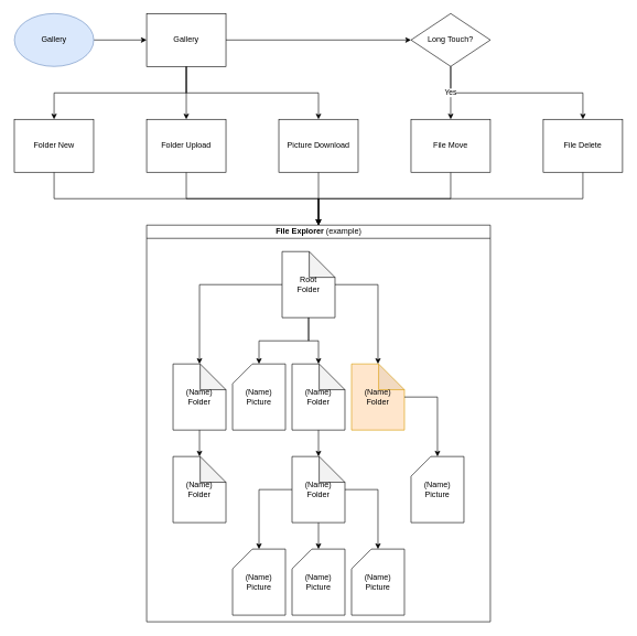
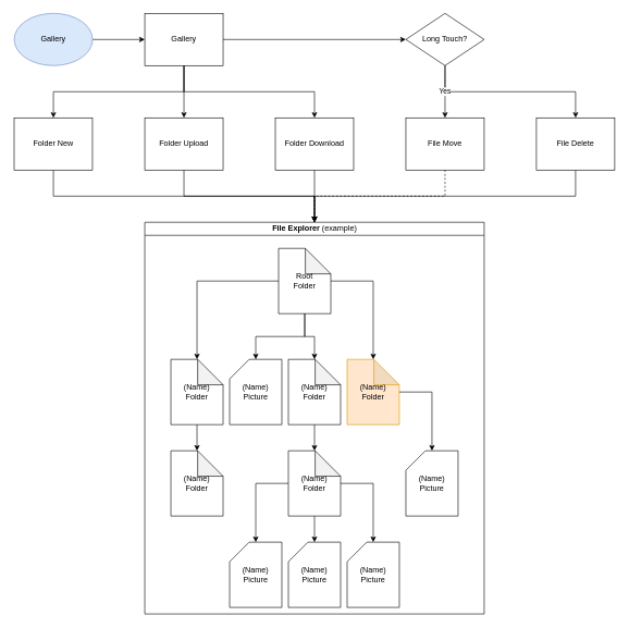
  <mxCell id="0" />
  <mxCell id="1" parent="0" />
  <mxCell id="2" value="" style="edgeStyle=orthogonalEdgeStyle;rounded=0;orthogonalLoop=1;jettySize=auto;html=1;" edge="1" parent="1" source="5" target="11"><mxGeometry relative="1" as="geometry"><Array as="points"><mxPoint x="281" y="140" /><mxPoint x="481" y="140" /></Array></mxGeometry></mxCell>
  <mxCell id="3" value="" style="edgeStyle=orthogonalEdgeStyle;rounded=0;orthogonalLoop=1;jettySize=auto;html=1;" edge="1" parent="1" source="5" target="13"><mxGeometry relative="1" as="geometry" /></mxCell>
  <mxCell id="4" value="" style="edgeStyle=orthogonalEdgeStyle;rounded=0;orthogonalLoop=1;jettySize=auto;html=1;" edge="1" parent="1" source="5" target="43"><mxGeometry relative="1" as="geometry"><mxPoint x="481" y="180" as="targetPoint" /><Array as="points"><mxPoint x="281" y="140" /><mxPoint x="81" y="140" /></Array></mxGeometry></mxCell>
  <mxCell id="5" value="Gallery" style="rounded=0;whiteSpace=wrap;html=1;fontFamily=Helvetica;fontSize=12;fontColor=#000000;align=center;strokeColor=#000000;fillColor=#ffffff;" vertex="1" parent="1"><mxGeometry x="221" y="20" width="120" height="80" as="geometry" /></mxCell>
  <mxCell id="6" value="" style="edgeStyle=orthogonalEdgeStyle;rounded=0;orthogonalLoop=1;jettySize=auto;html=1;" edge="1" parent="1" source="5" target="20"><mxGeometry relative="1" as="geometry"><Array as="points"><mxPoint x="281" y="120" /><mxPoint x="281" y="120" /></Array></mxGeometry></mxCell>
  <mxCell id="7" value="" style="edgeStyle=orthogonalEdgeStyle;rounded=0;orthogonalLoop=1;jettySize=auto;html=1;" edge="1" parent="1" source="8" target="5"><mxGeometry relative="1" as="geometry" /></mxCell>
  <mxCell id="8" value="Gallery" style="ellipse;whiteSpace=wrap;html=1;aspect=fixed;fontFamily=Helvetica;fontSize=12;align=center;strokeColor=#6c8ebf;fillColor=#dae8fc;" vertex="1" parent="1"><mxGeometry x="21" y="20" width="120" height="80" as="geometry" /></mxCell>
  <mxCell id="9" value="" style="edgeStyle=orthogonalEdgeStyle;rounded=0;orthogonalLoop=1;jettySize=auto;html=1;exitX=0.5;exitY=1;exitDx=0;exitDy=0;" edge="1" parent="1" target="21"><mxGeometry x="-0.221" relative="1" as="geometry"><mxPoint x="81" y="260" as="sourcePoint" /><mxPoint x="641" y="460" as="targetPoint" /><Array as="points"><mxPoint x="81" y="300" /><mxPoint x="481" y="300" /></Array><mxPoint as="offset" /></mxGeometry></mxCell>
  <mxCell id="10" value="" style="edgeStyle=orthogonalEdgeStyle;rounded=0;orthogonalLoop=1;jettySize=auto;html=1;endArrow=open;" edge="1" parent="1" source="11" target="21"><mxGeometry relative="1" as="geometry" /></mxCell>
- <mxCell id="11" value="Picture Download" style="rounded=0;whiteSpace=wrap;html=1;fontFamily=Helvetica;fontSize=12;fontColor=#000000;align=center;strokeColor=#000000;fillColor=#ffffff;" vertex="1" parent="1"><mxGeometry x="421" y="180" width="120" height="80" as="geometry" /></mxCell>
+ <mxCell id="11" value="Folder Download" style="rounded=0;whiteSpace=wrap;html=1;fontFamily=Helvetica;fontSize=12;fontColor=#000000;align=center;strokeColor=#000000;fillColor=#ffffff;" vertex="1" parent="1"><mxGeometry x="421" y="180" width="120" height="80" as="geometry" /></mxCell>
  <mxCell id="12" value="" style="edgeStyle=orthogonalEdgeStyle;rounded=0;orthogonalLoop=1;jettySize=auto;html=1;" edge="1" parent="1" source="13" target="16"><mxGeometry relative="1" as="geometry" /></mxCell>
  <mxCell id="13" value="Long Touch?" style="rhombus;whiteSpace=wrap;html=1;fontFamily=Helvetica;fontSize=12;fontColor=#000000;align=center;strokeColor=#000000;fillColor=#ffffff;" vertex="1" parent="1"><mxGeometry x="621" y="20" width="120" height="80" as="geometry" /></mxCell>
  <mxCell id="14" value="Yes" style="edgeStyle=orthogonalEdgeStyle;rounded=0;orthogonalLoop=1;jettySize=auto;html=1;" edge="1" parent="1" source="13" target="18"><mxGeometry x="-0.714" relative="1" as="geometry"><Array as="points"><mxPoint x="681" y="140" /><mxPoint x="881" y="140" /></Array><mxPoint as="offset" /></mxGeometry></mxCell>
- <mxCell id="15" value="" style="edgeStyle=orthogonalEdgeStyle;rounded=0;orthogonalLoop=1;jettySize=auto;html=1;" edge="1" parent="1" source="16" target="21"><mxGeometry relative="1" as="geometry" /></mxCell>
+ <mxCell id="15" value="" style="edgeStyle=orthogonalEdgeStyle;rounded=0;orthogonalLoop=1;jettySize=auto;html=1;dashed=1;" edge="1" parent="1" source="16" target="21"><mxGeometry relative="1" as="geometry" /></mxCell>
  <mxCell id="16" value="File Move" style="rounded=0;whiteSpace=wrap;html=1;fontFamily=Helvetica;fontSize=12;fontColor=#000000;align=center;strokeColor=#000000;fillColor=#ffffff;" vertex="1" parent="1"><mxGeometry x="621" y="180" width="120" height="80" as="geometry" /></mxCell>
  <mxCell id="17" value="" style="edgeStyle=orthogonalEdgeStyle;rounded=0;orthogonalLoop=1;jettySize=auto;html=1;" edge="1" parent="1" source="18" target="21"><mxGeometry relative="1" as="geometry"><mxPoint x="881" y="340" as="targetPoint" /><Array as="points"><mxPoint x="881" y="300" /><mxPoint x="481" y="300" /></Array></mxGeometry></mxCell>
  <mxCell id="18" value="File Delete" style="rounded=0;whiteSpace=wrap;html=1;fontFamily=Helvetica;fontSize=12;fontColor=#000000;align=center;strokeColor=#000000;fillColor=#ffffff;" vertex="1" parent="1"><mxGeometry x="821" y="180" width="120" height="80" as="geometry" /></mxCell>
  <mxCell id="19" value="" style="edgeStyle=orthogonalEdgeStyle;rounded=0;orthogonalLoop=1;jettySize=auto;html=1;" edge="1" parent="1" source="20" target="21"><mxGeometry relative="1" as="geometry" /></mxCell>
  <mxCell id="20" value="Folder Upload" style="rounded=0;whiteSpace=wrap;html=1;fontFamily=Helvetica;fontSize=12;fontColor=#000000;align=center;strokeColor=#000000;fillColor=#ffffff;" vertex="1" parent="1"><mxGeometry x="221" y="180" width="120" height="80" as="geometry" /></mxCell>
  <mxCell id="21" value="File Explorer&amp;nbsp;&lt;span style=&quot;font-weight: normal&quot;&gt;(example)&lt;/span&gt;" style="swimlane;html=1;startSize=20;horizontal=1;containerType=tree;" vertex="1" parent="1"><mxGeometry x="221" y="340" width="520" height="600" as="geometry" /></mxCell>
  <mxCell id="22" value="Root&lt;br&gt;Folder" style="shape=note;whiteSpace=wrap;html=1;backgroundOutline=1;darkOpacity=0.05;size=39;" vertex="1" parent="21"><mxGeometry x="205" y="40" width="80" height="100" as="geometry" /></mxCell>
  <mxCell id="23" value="" style="edgeStyle=orthogonalEdgeStyle;rounded=0;orthogonalLoop=1;jettySize=auto;html=1;" edge="1" target="24" source="22" parent="21"><mxGeometry relative="1" as="geometry"><mxPoint x="280" y="310.0" as="sourcePoint" /></mxGeometry></mxCell>
  <mxCell id="24" value="&lt;span style=&quot;white-space: normal&quot;&gt;(Name)&lt;/span&gt;&lt;br style=&quot;white-space: normal&quot;&gt;&lt;span style=&quot;white-space: normal&quot;&gt;Folder&lt;/span&gt;" style="shape=note;whiteSpace=wrap;html=1;backgroundOutline=1;darkOpacity=0.05;size=39;fillColor=#ffe6cc;strokeColor=#d79b00;" vertex="1" parent="21"><mxGeometry x="310" y="210" width="80" height="100" as="geometry" /></mxCell>
  <mxCell id="25" value="" style="edgeStyle=orthogonalEdgeStyle;rounded=0;orthogonalLoop=1;jettySize=auto;html=1;" edge="1" target="26" source="24" parent="21"><mxGeometry relative="1" as="geometry"><mxPoint x="370" y="490" as="sourcePoint" /></mxGeometry></mxCell>
  <mxCell id="26" value="&lt;span style=&quot;white-space: normal&quot;&gt;(Name)&lt;/span&gt;&lt;br style=&quot;white-space: normal&quot;&gt;&lt;span style=&quot;white-space: normal&quot;&gt;Picture&lt;/span&gt;" style="shape=card;whiteSpace=wrap;html=1;fontFamily=Helvetica;fontSize=12;fontColor=#000000;align=center;strokeColor=#000000;fillColor=#ffffff;" vertex="1" parent="21"><mxGeometry x="400" y="350" width="80" height="100" as="geometry" /></mxCell>
  <mxCell id="27" value="" style="edgeStyle=orthogonalEdgeStyle;rounded=0;orthogonalLoop=1;jettySize=auto;html=1;" edge="1" target="28" source="22" parent="21"><mxGeometry relative="1" as="geometry"><mxPoint x="240" y="259.882" as="sourcePoint" /></mxGeometry></mxCell>
  <mxCell id="28" value="(Name)&lt;br&gt;Folder" style="shape=note;whiteSpace=wrap;html=1;backgroundOutline=1;darkOpacity=0.05;size=39;" vertex="1" parent="21"><mxGeometry x="40" y="210" width="80" height="100" as="geometry" /></mxCell>
  <mxCell id="29" value="" style="edgeStyle=orthogonalEdgeStyle;rounded=0;orthogonalLoop=1;jettySize=auto;html=1;" edge="1" target="30" source="28" parent="21"><mxGeometry relative="1" as="geometry"><mxPoint x="240" y="259.882" as="sourcePoint" /></mxGeometry></mxCell>
  <mxCell id="30" value="&lt;span style=&quot;white-space: normal&quot;&gt;(Name)&lt;/span&gt;&lt;br style=&quot;white-space: normal&quot;&gt;&lt;span style=&quot;white-space: normal&quot;&gt;Folder&lt;/span&gt;" style="shape=note;whiteSpace=wrap;html=1;backgroundOutline=1;darkOpacity=0.05;size=39;" vertex="1" parent="21"><mxGeometry x="40" y="350" width="80" height="100" as="geometry" /></mxCell>
  <mxCell id="31" value="" style="edgeStyle=orthogonalEdgeStyle;rounded=0;orthogonalLoop=1;jettySize=auto;html=1;" edge="1" target="32" source="22" parent="21"><mxGeometry relative="1" as="geometry"><mxPoint x="320" y="259.833" as="sourcePoint" /></mxGeometry></mxCell>
  <mxCell id="32" value="&lt;span style=&quot;white-space: normal&quot;&gt;(Name)&lt;/span&gt;&lt;br style=&quot;white-space: normal&quot;&gt;&lt;span style=&quot;white-space: normal&quot;&gt;Folder&lt;/span&gt;" style="shape=note;whiteSpace=wrap;html=1;backgroundOutline=1;darkOpacity=0.05;size=39;" vertex="1" parent="21"><mxGeometry x="220" y="210" width="80" height="100" as="geometry" /></mxCell>
  <mxCell id="33" value="" style="edgeStyle=orthogonalEdgeStyle;rounded=0;orthogonalLoop=1;jettySize=auto;html=1;" edge="1" target="34" source="22" parent="21"><mxGeometry relative="1" as="geometry"><mxPoint x="280" y="310.0" as="sourcePoint" /></mxGeometry></mxCell>
  <mxCell id="34" value="(Name)&lt;br&gt;Picture" style="shape=card;whiteSpace=wrap;html=1;fontFamily=Helvetica;fontSize=12;fontColor=#000000;align=center;strokeColor=#000000;fillColor=#ffffff;" vertex="1" parent="21"><mxGeometry x="130" y="210" width="80" height="100" as="geometry" /></mxCell>
  <mxCell id="35" value="" style="edgeStyle=orthogonalEdgeStyle;rounded=0;orthogonalLoop=1;jettySize=auto;html=1;" edge="1" target="36" source="32" parent="21"><mxGeometry relative="1" as="geometry"><mxPoint x="280" y="310.0" as="sourcePoint" /></mxGeometry></mxCell>
  <mxCell id="36" value="&lt;span style=&quot;white-space: normal&quot;&gt;(Name)&lt;/span&gt;&lt;br style=&quot;white-space: normal&quot;&gt;&lt;span style=&quot;white-space: normal&quot;&gt;Folder&lt;/span&gt;" style="shape=note;whiteSpace=wrap;html=1;backgroundOutline=1;darkOpacity=0.05;size=39;" vertex="1" parent="21"><mxGeometry x="220" y="350" width="80" height="100" as="geometry" /></mxCell>
  <mxCell id="37" value="" style="edgeStyle=orthogonalEdgeStyle;rounded=0;orthogonalLoop=1;jettySize=auto;html=1;" edge="1" target="38" source="36" parent="21"><mxGeometry relative="1" as="geometry"><mxPoint x="280" y="490" as="sourcePoint" /></mxGeometry></mxCell>
  <mxCell id="38" value="&lt;span style=&quot;white-space: normal&quot;&gt;(Name)&lt;/span&gt;&lt;br style=&quot;white-space: normal&quot;&gt;&lt;span style=&quot;white-space: normal&quot;&gt;Picture&lt;/span&gt;" style="shape=card;whiteSpace=wrap;html=1;fontFamily=Helvetica;fontSize=12;fontColor=#000000;align=center;strokeColor=#000000;fillColor=#ffffff;" vertex="1" parent="21"><mxGeometry x="220" y="490" width="80" height="100" as="geometry" /></mxCell>
  <mxCell id="39" value="" style="edgeStyle=orthogonalEdgeStyle;rounded=0;orthogonalLoop=1;jettySize=auto;html=1;" edge="1" target="40" source="36" parent="21"><mxGeometry relative="1" as="geometry"><mxPoint x="280" y="630" as="sourcePoint" /></mxGeometry></mxCell>
  <mxCell id="40" value="&lt;span style=&quot;white-space: normal&quot;&gt;(Name)&lt;/span&gt;&lt;br style=&quot;white-space: normal&quot;&gt;&lt;span style=&quot;white-space: normal&quot;&gt;Picture&lt;/span&gt;" style="shape=card;whiteSpace=wrap;html=1;fontFamily=Helvetica;fontSize=12;fontColor=#000000;align=center;strokeColor=#000000;fillColor=#ffffff;" vertex="1" parent="21"><mxGeometry x="130" y="490" width="80" height="100" as="geometry" /></mxCell>
  <mxCell id="41" value="" style="edgeStyle=orthogonalEdgeStyle;rounded=0;orthogonalLoop=1;jettySize=auto;html=1;" edge="1" target="42" source="36" parent="21"><mxGeometry relative="1" as="geometry"><mxPoint x="280" y="630" as="sourcePoint" /></mxGeometry></mxCell>
  <mxCell id="42" value="&lt;span style=&quot;white-space: normal&quot;&gt;(Name)&lt;/span&gt;&lt;br style=&quot;white-space: normal&quot;&gt;&lt;span style=&quot;white-space: normal&quot;&gt;Picture&lt;/span&gt;" style="shape=card;whiteSpace=wrap;html=1;fontFamily=Helvetica;fontSize=12;fontColor=#000000;align=center;strokeColor=#000000;fillColor=#ffffff;" vertex="1" parent="21"><mxGeometry x="310" y="490" width="80" height="100" as="geometry" /></mxCell>
  <mxCell id="43" value="Folder New" style="rounded=0;whiteSpace=wrap;html=1;fontFamily=Helvetica;fontSize=12;fontColor=#000000;align=center;strokeColor=#000000;fillColor=#ffffff;" vertex="1" parent="1"><mxGeometry x="20.833" y="180" width="120" height="80" as="geometry" /></mxCell>
